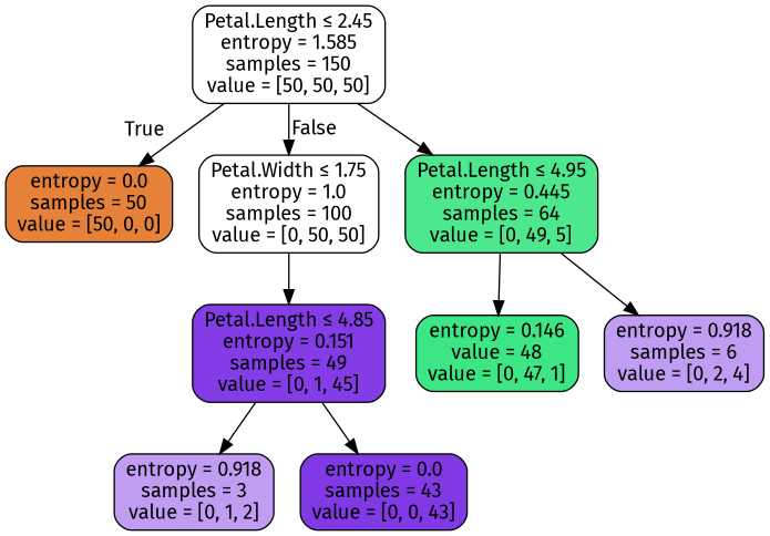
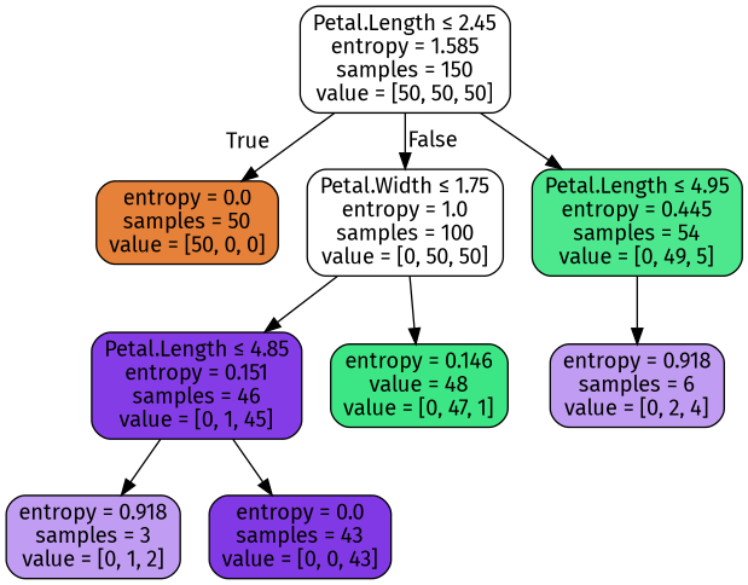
  digraph {
    fontname="Fira Sans"
    node [color=black fillcolor="#ffffff" fontname="Fira Sans" shape=box style="filled, rounded"]
    edge [fontname="Fira Sans"]
    n1 [label=<Petal.Length &le; 2.45<br/>entropy = 1.585<br/>samples = 150<br/>value = [50, 50, 50]>]
    n2 [fillcolor="#e58139" label=<entropy = 0.0<br/>samples = 50<br/>value = [50, 0, 0]>]
    n3 [label=<Petal.Width &le; 1.75<br/>entropy = 1.0<br/>samples = 100<br/>value = [0, 50, 50]>]
-   n4 [fillcolor="#4de88e" label=<Petal.Length &le; 4.95<br/>entropy = 0.445<br/>samples = 64<br/>value = [0, 49, 5]>]
-   n5 [fillcolor="#843de6" label=<Petal.Length &le; 4.85<br/>entropy = 0.151<br/>samples = 49<br/>value = [0, 1, 45]>]
+   n4 [fillcolor="#4de88e" label=<Petal.Length &le; 4.95<br/>entropy = 0.445<br/>samples = 54<br/>value = [0, 49, 5]>]
+   n5 [fillcolor="#843de6" label=<Petal.Length &le; 4.85<br/>entropy = 0.151<br/>samples = 46<br/>value = [0, 1, 45]>]
    n6 [fillcolor="#3de684" label=<entropy = 0.146<br/>value = 48<br/>value = [0, 47, 1]>]
    n7 [fillcolor="#c09cf2" label=<entropy = 0.918<br/>samples = 6<br/>value = [0, 2, 4]>]
    n8 [fillcolor="#c09cf2" label=<entropy = 0.918<br/>samples = 3<br/>value = [0, 1, 2]>]
    n9 [fillcolor="#8139e5" label=<entropy = 0.0<br/>samples = 43<br/>value = [0, 0, 43]>]
    n1 -> n2 [headlabel=True labelangle=45 labeldistance=2.5]
    n1 -> n3 [headlabel=False labelangle=-45 labeldistance=2.5]
    n1 -> n4
    n3 -> n5
-   n4 -> n6
+   n3 -> n6
    n4 -> n7
    n5 -> n8
    n5 -> n9
  }
